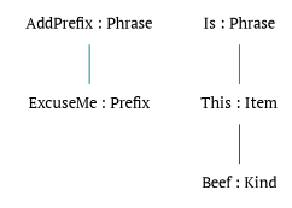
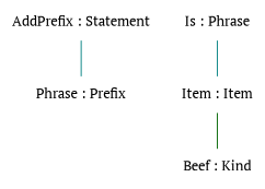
  graph {
    fontname="PT Serif"
    node [color=red fontname="PT Serif" shape=plaintext style=solid]
    edge [color=teal fontname="PT Serif" style=solid]
-   n1 [color=black label="AddPrefix : Phrase"]
-   n2 [label="ExcuseMe : Prefix"]
+   n1 [color=black label="AddPrefix : Statement"]
+   n2 [label="Phrase : Prefix"]
    n3 [label="Is : Phrase"]
-   n4 [color=gray40 label="This : Item"]
+   n4 [color=gray40 label="Item : Item"]
    n5 [color=gray40 label="Beef : Kind"]
    n1 -- n2
    n3 -- n4
    n4 -- n5 [color=darkgreen]
  }
